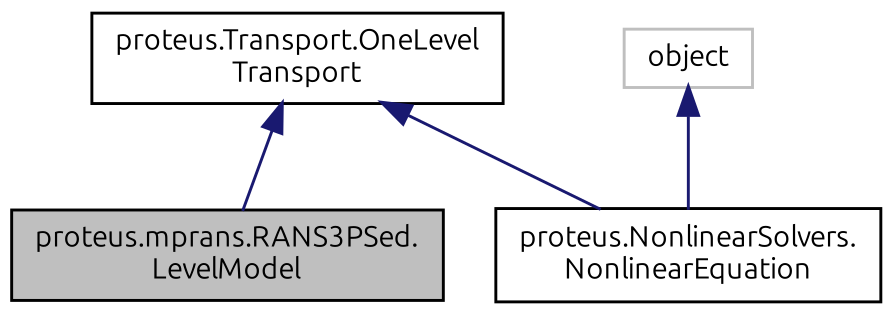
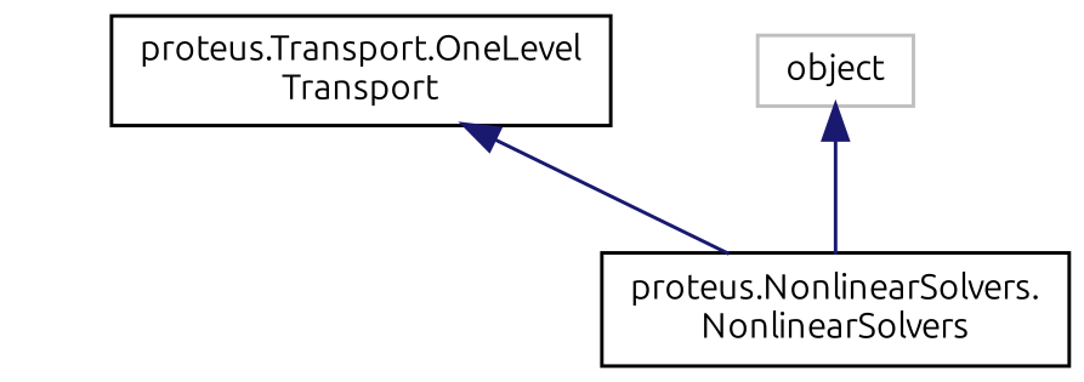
  digraph {
    fontname=Ubuntu
    node [color=black fillcolor=white fontname=Ubuntu fontsize=10 shape=record style=filled]
    edge [color=midnightblue dir=back fontname=Ubuntu fontsize=10 labelfontname=Helvetica labelfontsize=10 style=solid]
-   n1 [fillcolor=grey75 fontcolor=black height=0.2 label="proteus.mprans.RANS3PSed.\lLevelModel" width=0.4]
    n2 [height=0.2 label="proteus.Transport.OneLevel\lTransport" width=0.4]
-   n3 [height=0.2 label="proteus.NonlinearSolvers.\lNonlinearEquation" width=0.4]
+   n3 [height=0.2 label="proteus.NonlinearSolvers.\lNonlinearSolvers" width=0.4]
    n4 [color=grey75 height=0.2 label=object width=0.4]
-   n2 -> n1
    n2 -> n3
    n4 -> n3
  }
